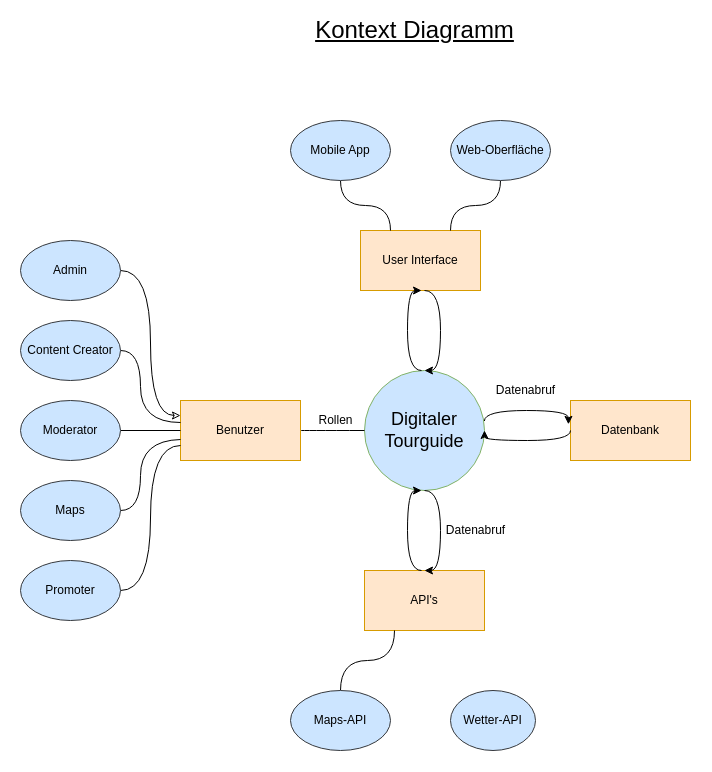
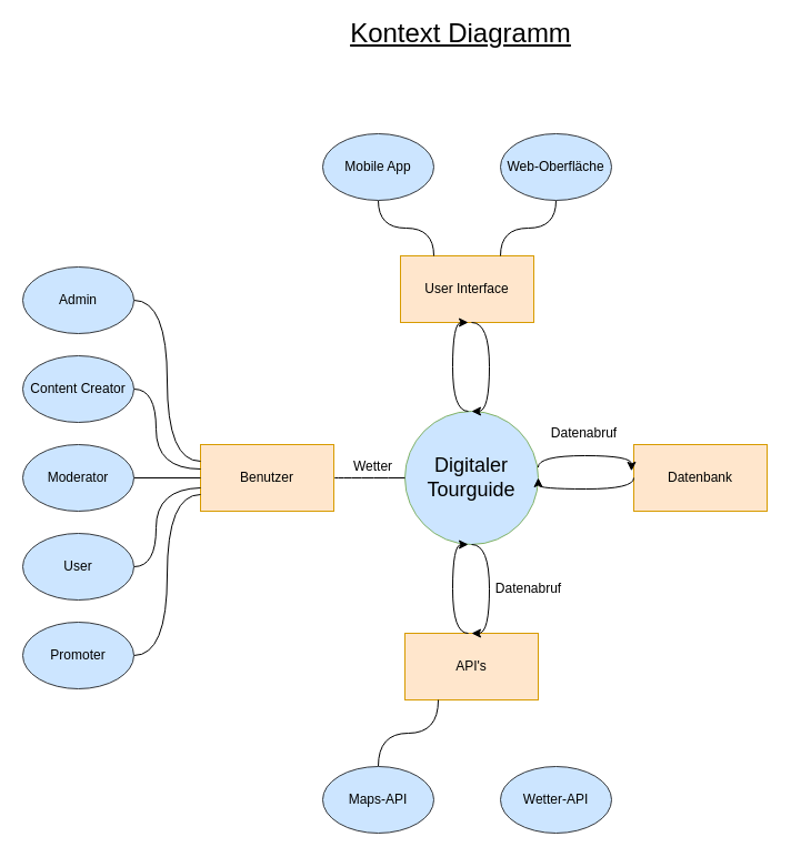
  <mxCell id="0" />
  <mxCell id="1" parent="0" />
  <mxCell id="2" style="edgeStyle=orthogonalEdgeStyle;curved=1;rounded=1;orthogonalLoop=1;jettySize=auto;html=1;exitX=0;exitY=0.5;exitDx=0;exitDy=0;" parent="1" source="3" edge="1"><mxGeometry relative="1" as="geometry"><mxPoint x="363.833" y="429.667" as="targetPoint" /></mxGeometry></mxCell>
  <mxCell id="3" value="&lt;font style=&quot;font-size: 18px&quot;&gt;Digitaler &lt;br&gt;Tourguide&lt;/font&gt;" style="ellipse;whiteSpace=wrap;html=1;aspect=fixed;fillColor=#cce5ff;strokeColor=#82b366;" parent="1" vertex="1"><mxGeometry x="364" y="370" width="120" height="120" as="geometry" /></mxCell>
  <mxCell id="4" value="User Interface" style="whiteSpace=wrap;html=1;fillColor=#ffe6cc;strokeColor=#d79b00;" parent="1" vertex="1"><mxGeometry x="360" y="230" width="120" height="60" as="geometry" /></mxCell>
  <mxCell id="5" style="edgeStyle=orthogonalEdgeStyle;curved=1;rounded=1;orthogonalLoop=1;jettySize=auto;html=1;exitX=0.5;exitY=1;exitDx=0;exitDy=0;entryX=0.25;entryY=0;entryDx=0;entryDy=0;endArrow=none;endFill=0;" parent="1" source="6" target="4" edge="1"><mxGeometry relative="1" as="geometry" /></mxCell>
  <mxCell id="6" value="Mobile App" style="ellipse;whiteSpace=wrap;html=1;fillColor=#cce5ff;strokeColor=#36393d;" parent="1" vertex="1"><mxGeometry x="290" y="120" width="100" height="60" as="geometry" /></mxCell>
  <mxCell id="7" style="edgeStyle=orthogonalEdgeStyle;curved=1;rounded=1;orthogonalLoop=1;jettySize=auto;html=1;exitX=0.5;exitY=1;exitDx=0;exitDy=0;entryX=0.75;entryY=0;entryDx=0;entryDy=0;endArrow=none;endFill=0;" parent="1" source="8" target="4" edge="1"><mxGeometry relative="1" as="geometry" /></mxCell>
  <mxCell id="8" value="Web-Oberfläche" style="ellipse;whiteSpace=wrap;html=1;fillColor=#cce5ff;strokeColor=#36393d;" parent="1" vertex="1"><mxGeometry x="450" y="120" width="100" height="60" as="geometry" /></mxCell>
  <mxCell id="9" value="API's" style="whiteSpace=wrap;html=1;fillColor=#ffe6cc;strokeColor=#d79b00;" parent="1" vertex="1"><mxGeometry x="364" y="570" width="120" height="60" as="geometry" /></mxCell>
  <mxCell id="10" style="edgeStyle=orthogonalEdgeStyle;curved=1;rounded=1;orthogonalLoop=1;jettySize=auto;html=1;exitX=0.5;exitY=0;exitDx=0;exitDy=0;entryX=0.25;entryY=1;entryDx=0;entryDy=0;endArrow=none;endFill=0;" parent="1" source="11" target="9" edge="1"><mxGeometry relative="1" as="geometry" /></mxCell>
  <mxCell id="11" value="Maps-API" style="ellipse;whiteSpace=wrap;html=1;fillColor=#cce5ff;strokeColor=#36393d;" parent="1" vertex="1"><mxGeometry x="290" y="690" width="100" height="60" as="geometry" /></mxCell>
- <mxCell id="12" value="Wetter-API" style="ellipse;whiteSpace=wrap;html=1;fillColor=#cce5ff;strokeColor=#36393d;" parent="1" vertex="1"><mxGeometry x="450" y="690" width="85" height="60" as="geometry" /></mxCell>
+ <mxCell id="12" value="Wetter-API" style="ellipse;whiteSpace=wrap;html=1;fillColor=#cce5ff;strokeColor=#36393d;" parent="1" vertex="1"><mxGeometry x="450" y="690" width="100" height="60" as="geometry" /></mxCell>
  <mxCell id="13" value="" style="edgeStyle=orthogonalEdgeStyle;curved=1;rounded=1;orthogonalLoop=1;jettySize=auto;html=1;endArrow=none;endFill=0;" parent="1" source="14" target="3" edge="1"><mxGeometry relative="1" as="geometry" /></mxCell>
  <mxCell id="14" value="Benutzer" style="whiteSpace=wrap;html=1;fillColor=#ffe6cc;strokeColor=#d79b00;" parent="1" vertex="1"><mxGeometry x="180" y="400" width="120" height="60" as="geometry" /></mxCell>
- <mxCell id="15" style="edgeStyle=orthogonalEdgeStyle;curved=1;rounded=1;orthogonalLoop=1;jettySize=auto;html=1;exitX=1;exitY=0.5;exitDx=0;exitDy=0;entryX=0;entryY=0.25;entryDx=0;entryDy=0;endArrow=classic;endFill=0;" parent="1" source="16" target="14" edge="1"><mxGeometry relative="1" as="geometry" /></mxCell>
+ <mxCell id="15" style="edgeStyle=orthogonalEdgeStyle;curved=1;rounded=1;orthogonalLoop=1;jettySize=auto;html=1;exitX=1;exitY=0.5;exitDx=0;exitDy=0;entryX=0;entryY=0.25;entryDx=0;entryDy=0;endArrow=none;endFill=0;" parent="1" source="16" target="14" edge="1"><mxGeometry relative="1" as="geometry" /></mxCell>
  <mxCell id="16" value="Admin" style="ellipse;whiteSpace=wrap;html=1;fillColor=#cce5ff;strokeColor=#36393d;" parent="1" vertex="1"><mxGeometry x="20" y="240" width="100" height="60" as="geometry" /></mxCell>
  <mxCell id="17" style="edgeStyle=orthogonalEdgeStyle;curved=1;rounded=1;orthogonalLoop=1;jettySize=auto;html=1;exitX=1;exitY=0.5;exitDx=0;exitDy=0;endArrow=none;endFill=0;" parent="1" source="18" edge="1"><mxGeometry relative="1" as="geometry"><mxPoint x="180" y="439" as="targetPoint" /><Array as="points"><mxPoint x="140" y="510" /><mxPoint x="140" y="440" /></Array></mxGeometry></mxCell>
- <mxCell id="18" value="Maps" style="ellipse;whiteSpace=wrap;html=1;fillColor=#cce5ff;strokeColor=#36393d;" parent="1" vertex="1"><mxGeometry x="20" y="480" width="100" height="60" as="geometry" /></mxCell>
+ <mxCell id="18" value="User" style="ellipse;whiteSpace=wrap;html=1;fillColor=#cce5ff;strokeColor=#36393d;" parent="1" vertex="1"><mxGeometry x="20" y="480" width="100" height="60" as="geometry" /></mxCell>
  <mxCell id="19" style="edgeStyle=orthogonalEdgeStyle;curved=1;rounded=1;orthogonalLoop=1;jettySize=auto;html=1;exitX=1;exitY=0.5;exitDx=0;exitDy=0;endArrow=none;endFill=0;" parent="1" source="20" edge="1"><mxGeometry relative="1" as="geometry"><mxPoint x="180" y="422" as="targetPoint" /><Array as="points"><mxPoint x="140" y="350" /><mxPoint x="140" y="422" /></Array></mxGeometry></mxCell>
  <mxCell id="20" value="Content Creator" style="ellipse;whiteSpace=wrap;html=1;fillColor=#cce5ff;strokeColor=#36393d;" parent="1" vertex="1"><mxGeometry x="20" y="320" width="100" height="60" as="geometry" /></mxCell>
  <mxCell id="21" style="edgeStyle=orthogonalEdgeStyle;curved=1;rounded=1;orthogonalLoop=1;jettySize=auto;html=1;exitX=1;exitY=0.5;exitDx=0;exitDy=0;endArrow=none;endFill=0;" parent="1" source="22" edge="1"><mxGeometry relative="1" as="geometry"><mxPoint x="180" y="430" as="targetPoint" /></mxGeometry></mxCell>
  <mxCell id="22" value="Moderator" style="ellipse;whiteSpace=wrap;html=1;fillColor=#cce5ff;strokeColor=#36393d;" parent="1" vertex="1"><mxGeometry x="20" y="400" width="100" height="60" as="geometry" /></mxCell>
  <mxCell id="23" value="Datenabruf" style="text;html=1;align=center;verticalAlign=middle;resizable=0;points=[];autosize=1;" parent="1" vertex="1"><mxGeometry x="440" y="520" width="70" height="20" as="geometry" /></mxCell>
  <mxCell id="24" value="" style="edgeStyle=orthogonalEdgeStyle;rounded=1;orthogonalLoop=1;jettySize=auto;html=1;entryX=0.5;entryY=1;entryDx=0;entryDy=0;exitX=0.5;exitY=0;exitDx=0;exitDy=0;curved=1;" parent="1" edge="1"><mxGeometry relative="1" as="geometry"><mxPoint x="421" y="370" as="sourcePoint" /><mxPoint x="421" y="290" as="targetPoint" /><Array as="points"><mxPoint x="407" y="370" /><mxPoint x="407" y="290" /></Array></mxGeometry></mxCell>
  <mxCell id="25" value="" style="edgeStyle=orthogonalEdgeStyle;rounded=1;orthogonalLoop=1;jettySize=auto;html=1;exitX=0.5;exitY=1;exitDx=0;exitDy=0;entryX=0.5;entryY=0;entryDx=0;entryDy=0;curved=1;" parent="1" edge="1"><mxGeometry relative="1" as="geometry"><mxPoint x="424" y="290" as="sourcePoint" /><mxPoint x="424" y="370" as="targetPoint" /><Array as="points"><mxPoint x="440" y="290" /><mxPoint x="440" y="370" /></Array></mxGeometry></mxCell>
  <mxCell id="26" value="" style="edgeStyle=orthogonalEdgeStyle;rounded=1;orthogonalLoop=1;jettySize=auto;html=1;exitX=0.5;exitY=1;exitDx=0;exitDy=0;entryX=0.5;entryY=0;entryDx=0;entryDy=0;curved=1;" parent="1" edge="1"><mxGeometry relative="1" as="geometry"><mxPoint x="424" y="490" as="sourcePoint" /><mxPoint x="424" y="570" as="targetPoint" /><Array as="points"><mxPoint x="440" y="490" /><mxPoint x="440" y="570" /></Array></mxGeometry></mxCell>
  <mxCell id="27" value="" style="edgeStyle=orthogonalEdgeStyle;rounded=1;orthogonalLoop=1;jettySize=auto;html=1;entryX=0.5;entryY=1;entryDx=0;entryDy=0;exitX=0.5;exitY=0;exitDx=0;exitDy=0;curved=1;" parent="1" edge="1"><mxGeometry relative="1" as="geometry"><mxPoint x="421" y="570" as="sourcePoint" /><mxPoint x="421" y="490" as="targetPoint" /><Array as="points"><mxPoint x="407" y="570" /><mxPoint x="407" y="490" /></Array></mxGeometry></mxCell>
  <mxCell id="28" value="Datenbank" style="whiteSpace=wrap;html=1;fillColor=#ffe6cc;strokeColor=#d79b00;" parent="1" vertex="1"><mxGeometry x="570" y="400" width="120" height="60" as="geometry" /></mxCell>
  <mxCell id="29" value="" style="edgeStyle=orthogonalEdgeStyle;rounded=1;orthogonalLoop=1;jettySize=auto;html=1;entryX=1;entryY=0.5;entryDx=0;entryDy=0;exitX=0;exitY=0.5;exitDx=0;exitDy=0;curved=1;" parent="1" source="28" target="3" edge="1"><mxGeometry relative="1" as="geometry"><mxPoint x="510" y="430" as="sourcePoint" /><mxPoint x="510" y="350" as="targetPoint" /><Array as="points"><mxPoint x="570" y="440" /><mxPoint x="484" y="440" /></Array></mxGeometry></mxCell>
  <mxCell id="30" value="" style="edgeStyle=orthogonalEdgeStyle;rounded=1;orthogonalLoop=1;jettySize=auto;html=1;exitX=0.999;exitY=0.421;exitDx=0;exitDy=0;curved=1;exitPerimeter=0;entryX=-0.017;entryY=0.397;entryDx=0;entryDy=0;entryPerimeter=0;" parent="1" source="3" target="28" edge="1"><mxGeometry relative="1" as="geometry"><mxPoint x="570" y="385" as="sourcePoint" /><mxPoint x="590" y="340" as="targetPoint" /><Array as="points"><mxPoint x="484" y="410" /><mxPoint x="568" y="410" /></Array></mxGeometry></mxCell>
  <mxCell id="31" value="Datenabruf" style="text;html=1;align=center;verticalAlign=middle;resizable=0;points=[];autosize=1;" parent="1" vertex="1"><mxGeometry x="490" y="380" width="70" height="20" as="geometry" /></mxCell>
- <mxCell id="32" value="Rollen" style="text;html=1;align=center;verticalAlign=middle;resizable=0;points=[];autosize=1;" parent="1" vertex="1"><mxGeometry x="310" y="410" width="50" height="20" as="geometry" /></mxCell>
+ <mxCell id="32" value="Wetter" style="text;html=1;align=center;verticalAlign=middle;resizable=0;points=[];autosize=1;" parent="1" vertex="1"><mxGeometry x="310" y="410" width="50" height="20" as="geometry" /></mxCell>
  <mxCell id="33" value="&lt;font style=&quot;font-size: 24px&quot;&gt;&lt;u&gt;Kontext Diagramm&lt;/u&gt;&lt;/font&gt;" style="text;html=1;align=center;verticalAlign=middle;resizable=0;points=[];autosize=1;" parent="1" vertex="1"><mxGeometry x="309" y="20" width="210" height="20" as="geometry" /></mxCell>
  <mxCell id="34" style="edgeStyle=orthogonalEdgeStyle;rounded=0;orthogonalLoop=1;jettySize=auto;html=1;exitX=1;exitY=0.5;exitDx=0;exitDy=0;entryX=0;entryY=0.75;entryDx=0;entryDy=0;endArrow=none;endFill=0;curved=1;" edge="1" parent="1" source="35" target="14"><mxGeometry relative="1" as="geometry" /></mxCell>
  <mxCell id="35" value="Promoter" style="ellipse;whiteSpace=wrap;html=1;fillColor=#cce5ff;strokeColor=#36393d;" vertex="1" parent="1"><mxGeometry x="20" y="560" width="100" height="60" as="geometry" /></mxCell>
